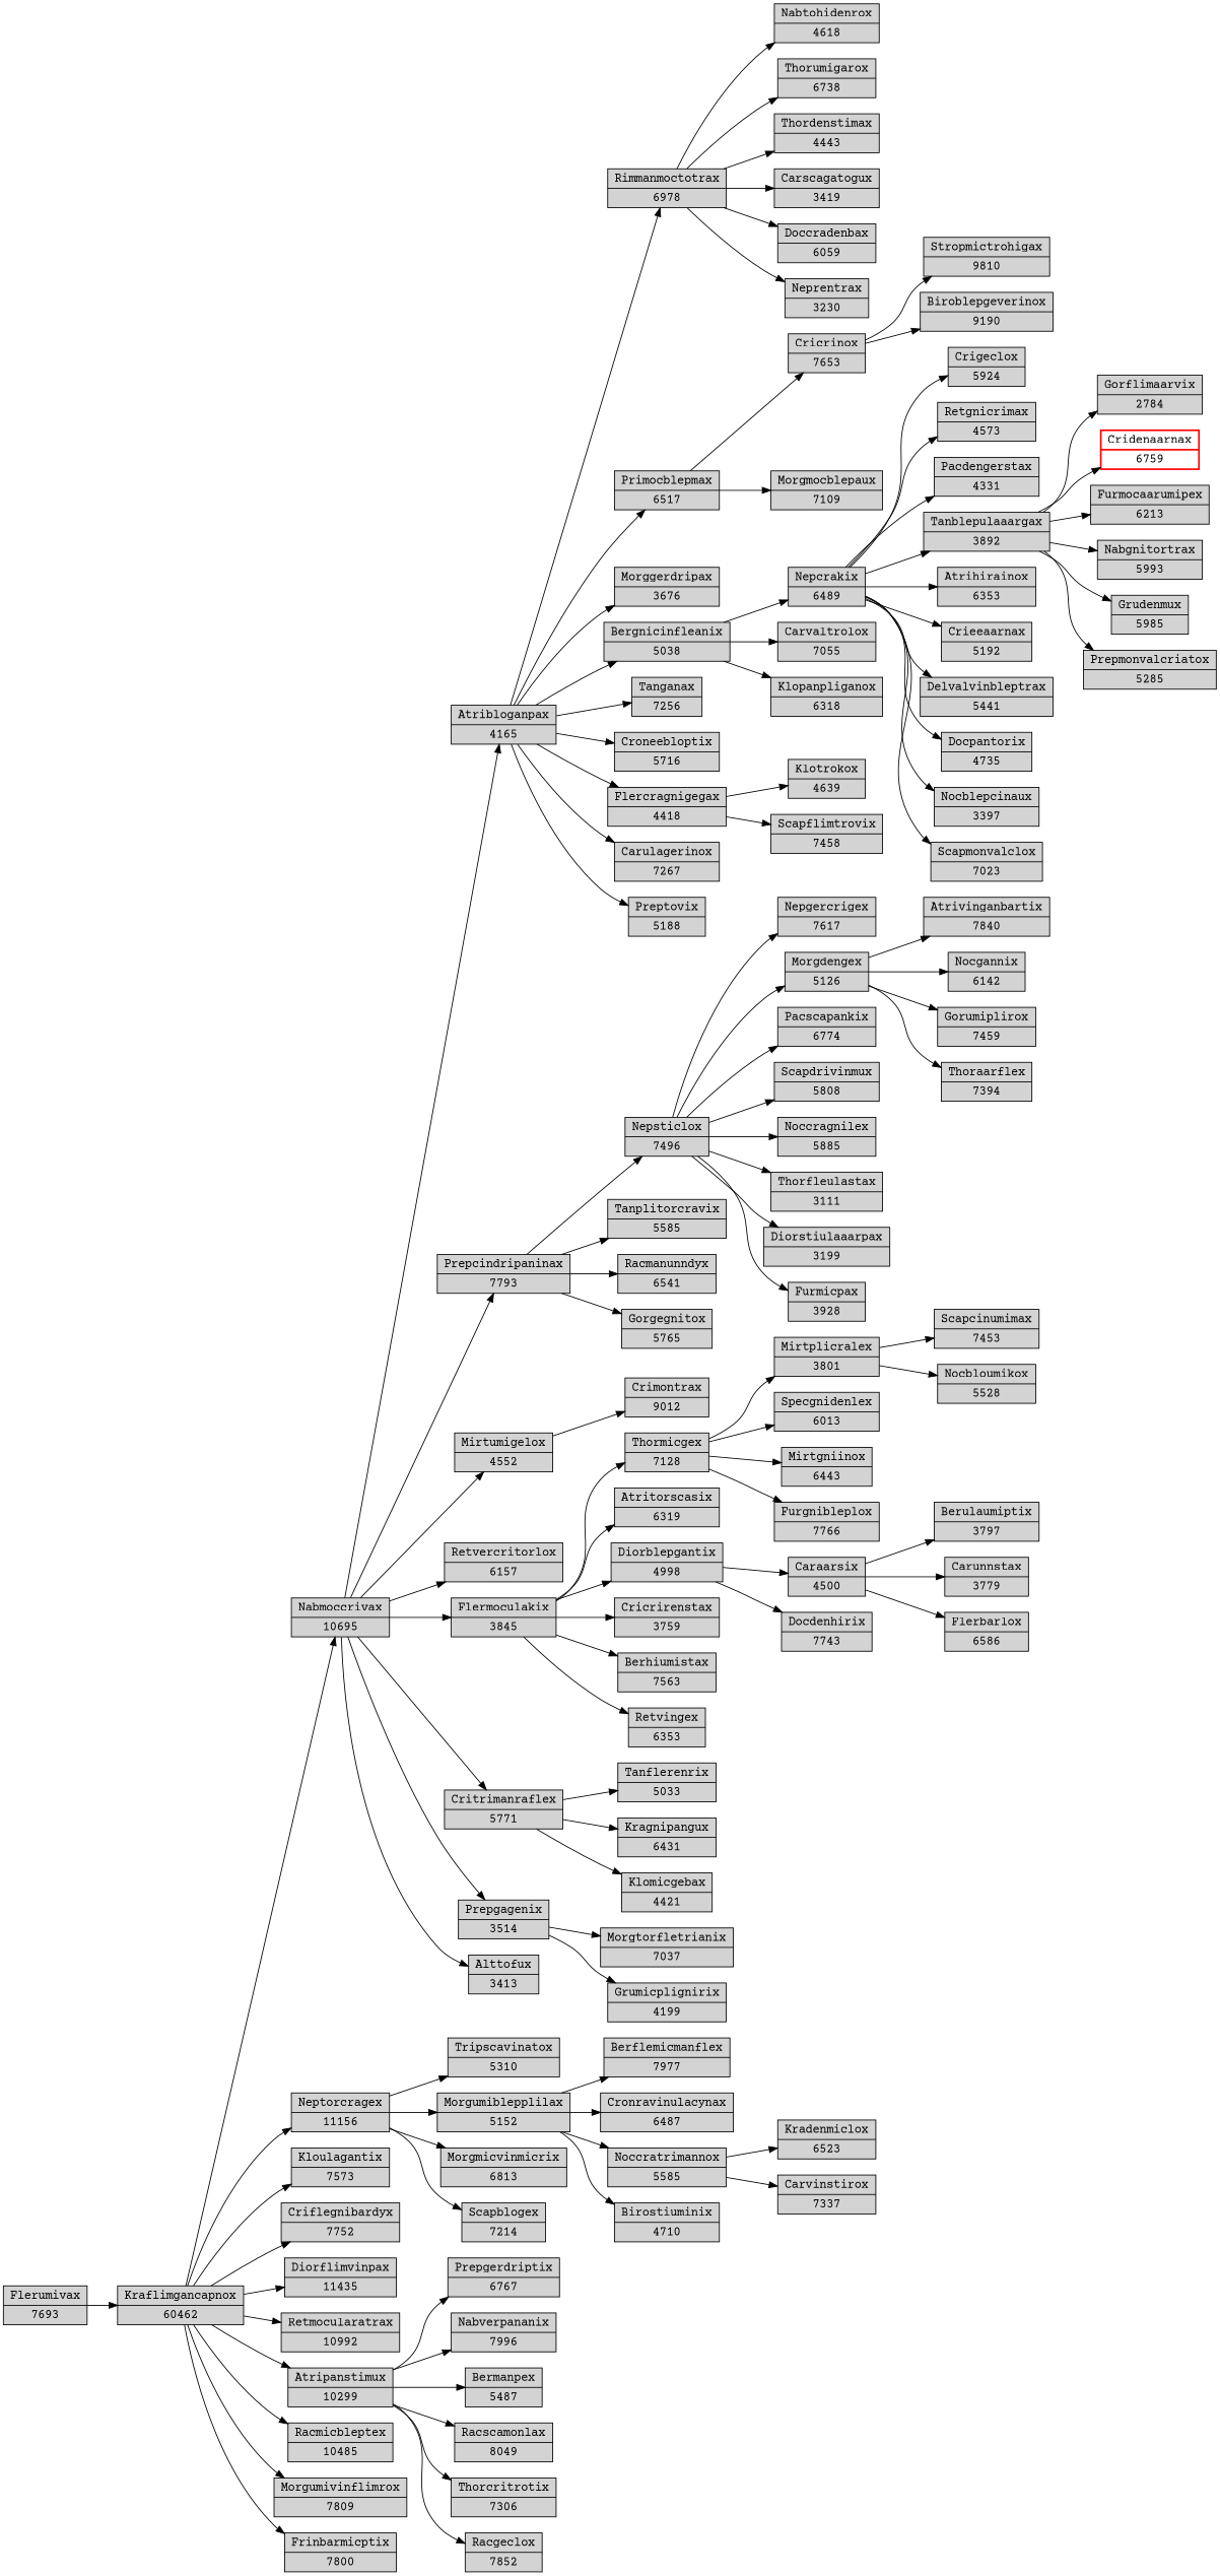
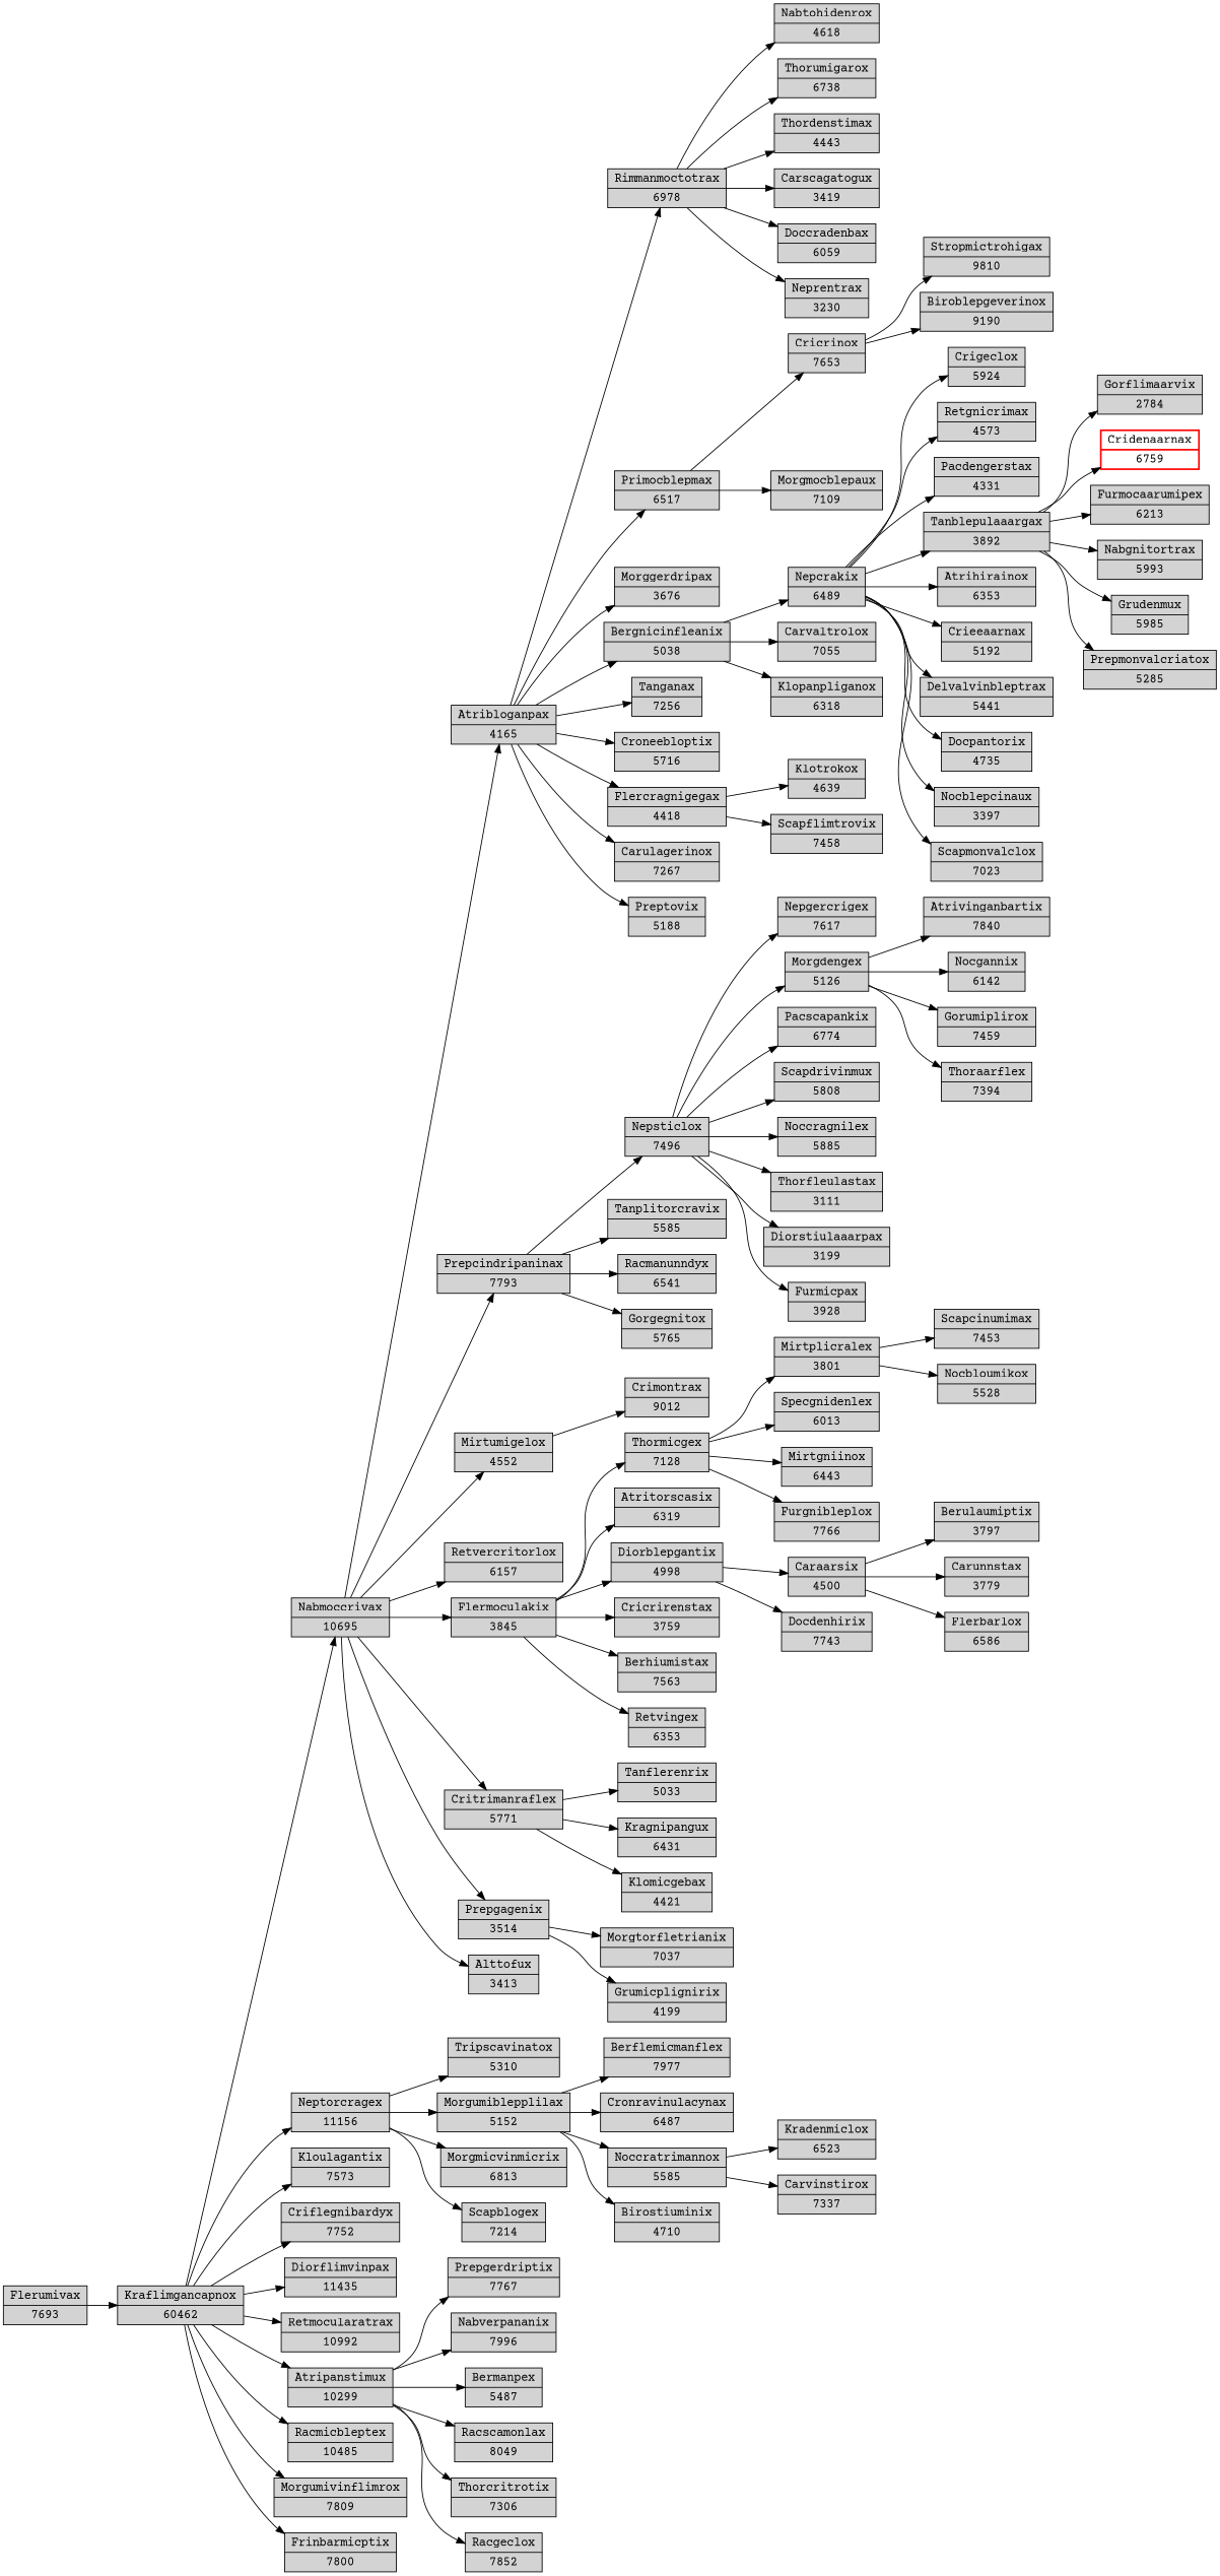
  digraph {
    fontname="Courier Prime"
    rankdir=LR
    node [fillcolor=lightgrey fontname="Courier Prime" shape=record style=filled]
    edge [fontname="Courier Prime"]
    n1 [label="Kraflimgancapnox|60462"]
    n2 [label="Nabmoccrivax|10695"]
    n3 [label="Neptorcragex|11156"]
    n4 [label="Kloulagantix|7573"]
    n5 [label="Criflegnibardyx|7752"]
    n6 [label="Diorflimvinpax|11435"]
    n7 [label="Retmocularatrax|10992"]
    n8 [label="Atripanstimux|10299"]
    n9 [label="Racmicbleptex|10485"]
    n10 [label="Morgumivinflimrox|7809"]
    n11 [label="Frinbarmicptix|7800"]
    n12 [label="Atribloganpax|4165"]
    n13 [label="Prepcindripaninax|7793"]
    n14 [label="Mirtumigelox|4552"]
    n15 [label="Retvercritorlox|6157"]
    n16 [label="Flermoculakix|3845"]
    n17 [label="Critrimanraflex|5771"]
    n18 [label="Prepgagenix|3514"]
    n19 [label="Alttofux|3413"]
    n20 [label="Tripscavinatox|5310"]
    n21 [label="Morgumiblepplilax|5152"]
    n22 [label="Morgmicvinmicrix|6813"]
    n23 [label="Scapblogex|7214"]
-   n24 [label="Prepgerdriptix|6767"]
+   n24 [label="Prepgerdriptix|7767"]
    n25 [label="Nabverpananix|7996"]
    n26 [label="Bermanpex|5487"]
    n27 [label="Racscamonlax|8049"]
    n28 [label="Thorcritrotix|7306"]
    n29 [label="Racgeclox|7852"]
    n30 [label="Flerumivax|7693"]
    n31 [label="Rimmanmoctotrax|6978"]
    n32 [label="Primocblepmax|6517"]
    n33 [label="Morggerdripax|3676"]
    n34 [label="Bergnicinfleanix|5038"]
    n35 [label="Tanganax|7256"]
    n36 [label="Croneebloptix|5716"]
    n37 [label="Flercragnigegax|4418"]
    n38 [label="Carulagerinox|7267"]
    n39 [label="Preptovix|5188"]
    n40 [label="Nepsticlox|7496"]
    n41 [label="Tanplitorcravix|5585"]
    n42 [label="Racmanunndyx|6541"]
    n43 [label="Gorgegnitox|5765"]
    n44 [label="Crimontrax|9012"]
    n45 [label="Thormicgex|7128"]
    n46 [label="Atritorscasix|6319"]
    n47 [label="Diorblepgantix|4998"]
    n48 [label="Cricrirenstax|3759"]
    n49 [label="Berhiumistax|7563"]
    n50 [label="Retvingex|6353"]
    n51 [label="Tanflerenrix|5033"]
    n52 [label="Kragnipangux|6431"]
    n53 [label="Klomicgebax|4421"]
    n54 [label="Morgtorfletrianix|7037"]
    n55 [label="Grumicplignirix|4199"]
    n56 [label="Nabtohidenrox|4618"]
    n57 [label="Thorumigarox|6738"]
    n58 [label="Thordenstimax|4443"]
    n59 [label="Carscagatogux|3419"]
    n60 [label="Doccradenbax|6059"]
    n61 [label="Neprentrax|3230"]
    n62 [label="Cricrinox|7653"]
    n63 [label="Morgmocblepaux|7109"]
    n64 [label="Nepcrakix|6489"]
    n65 [label="Carvaltrolox|7055"]
    n66 [label="Klopanpliganox|6318"]
    n67 [label="Klotrokox|4639"]
    n68 [label="Scapflimtrovix|7458"]
    n69 [label="Stropmictrohigax|9810"]
    n70 [label="Biroblepgeverinox|9190"]
    n71 [label="Crigeclox|5924"]
    n72 [label="Retgnicrimax|4573"]
    n73 [label="Pacdengerstax|4331"]
    n74 [label="Tanblepulaaargax|3892"]
    n75 [label="Atrihirainox|6353"]
    n76 [label="Crieeaarnax|5192"]
    n77 [label="Delvalvinbleptrax|5441"]
    n78 [label="Docpantorix|4735"]
    n79 [label="Nocblepcinaux|3397"]
    n80 [label="Scapmonvalclox|7023"]
    n81 [label="Gorflimaarvix|2784"]
    n82 [color=red label="Cridenaarnax|6759" style=bold]
    n83 [label="Furmocaarumipex|6213"]
    n84 [label="Nabgnitortrax|5993"]
    n85 [label="Grudenmux|5985"]
    n86 [label="Prepmonvalcriatox|5285"]
    n87 [label="Nepgercrigex|7617"]
    n88 [label="Morgdengex|5126"]
    n89 [label="Pacscapankix|6774"]
    n90 [label="Scapdrivinmux|5808"]
    n91 [label="Noccragnilex|5885"]
    n92 [label="Thorfleulastax|3111"]
    n93 [label="Diorstiulaaarpax|3199"]
    n94 [label="Furmicpax|3928"]
    n95 [label="Atrivinganbartix|7840"]
    n96 [label="Nocgannix|6142"]
    n97 [label="Gorumiplirox|7459"]
    n98 [label="Thoraarflex|7394"]
    n99 [label="Mirtplicralex|3801"]
    n100 [label="Specgnidenlex|6013"]
    n101 [label="Mirtgniinox|6443"]
    n102 [label="Furgnibleplox|7766"]
    n103 [label="Caraarsix|4500"]
    n104 [label="Docdenhirix|7743"]
    n105 [label="Scapcinumimax|7453"]
    n106 [label="Nocbloumikox|5528"]
    n107 [label="Berulaumiptix|3797"]
    n108 [label="Carunnstax|3779"]
    n109 [label="Flerbarlox|6586"]
    n110 [label="Berflemicmanflex|7977"]
    n111 [label="Cronravinulacynax|6487"]
    n112 [label="Noccratrimannox|5585"]
    n113 [label="Birostiuminix|4710"]
    n114 [label="Kradenmiclox|6523"]
    n115 [label="Carvinstirox|7337"]
    n1 -> n2
    n1 -> n3
    n1 -> n4
    n1 -> n5
    n1 -> n6
    n1 -> n7
    n1 -> n8
    n1 -> n9
    n1 -> n10
    n1 -> n11
    n2 -> n12
    n2 -> n13
    n2 -> n14
    n2 -> n15
    n2 -> n16
    n2 -> n17
    n2 -> n18
    n2 -> n19
    n3 -> n20
    n3 -> n21
    n3 -> n22
    n3 -> n23
    n8 -> n24
    n8 -> n25
    n8 -> n26
    n8 -> n27
    n8 -> n28
    n8 -> n29
    n12 -> n31
    n12 -> n32
    n12 -> n33
    n12 -> n34
    n12 -> n35
    n12 -> n36
    n12 -> n37
    n12 -> n38
    n12 -> n39
    n13 -> n40
    n13 -> n41
    n13 -> n42
    n13 -> n43
    n14 -> n44
    n16 -> n45
    n16 -> n46
    n16 -> n47
    n16 -> n48
    n16 -> n49
    n16 -> n50
    n17 -> n51
    n17 -> n52
    n17 -> n53
    n18 -> n54
    n18 -> n55
    n21 -> n110
    n21 -> n111
    n21 -> n112
    n21 -> n113
    n30 -> n1
    n31 -> n56
    n31 -> n57
    n31 -> n58
    n31 -> n59
    n31 -> n60
    n31 -> n61
    n32 -> n62
    n32 -> n63
    n34 -> n64
    n34 -> n65
    n34 -> n66
    n37 -> n67
    n37 -> n68
    n40 -> n87
    n40 -> n88
    n40 -> n89
    n40 -> n90
    n40 -> n91
    n40 -> n92
    n40 -> n93
    n40 -> n94
    n45 -> n99
    n45 -> n100
    n45 -> n101
    n45 -> n102
    n47 -> n103
    n47 -> n104
    n62 -> n69
    n62 -> n70
    n64 -> n71
    n64 -> n72
    n64 -> n73
    n64 -> n74
    n64 -> n75
    n64 -> n76
    n64 -> n77
    n64 -> n78
    n64 -> n79
    n64 -> n80
    n74 -> n81
    n74 -> n82
    n74 -> n83
    n74 -> n84
    n74 -> n85
    n74 -> n86
    n88 -> n95
    n88 -> n96
    n88 -> n97
    n88 -> n98
    n99 -> n105
    n99 -> n106
    n103 -> n107
    n103 -> n108
    n103 -> n109
    n112 -> n114
    n112 -> n115
  }
